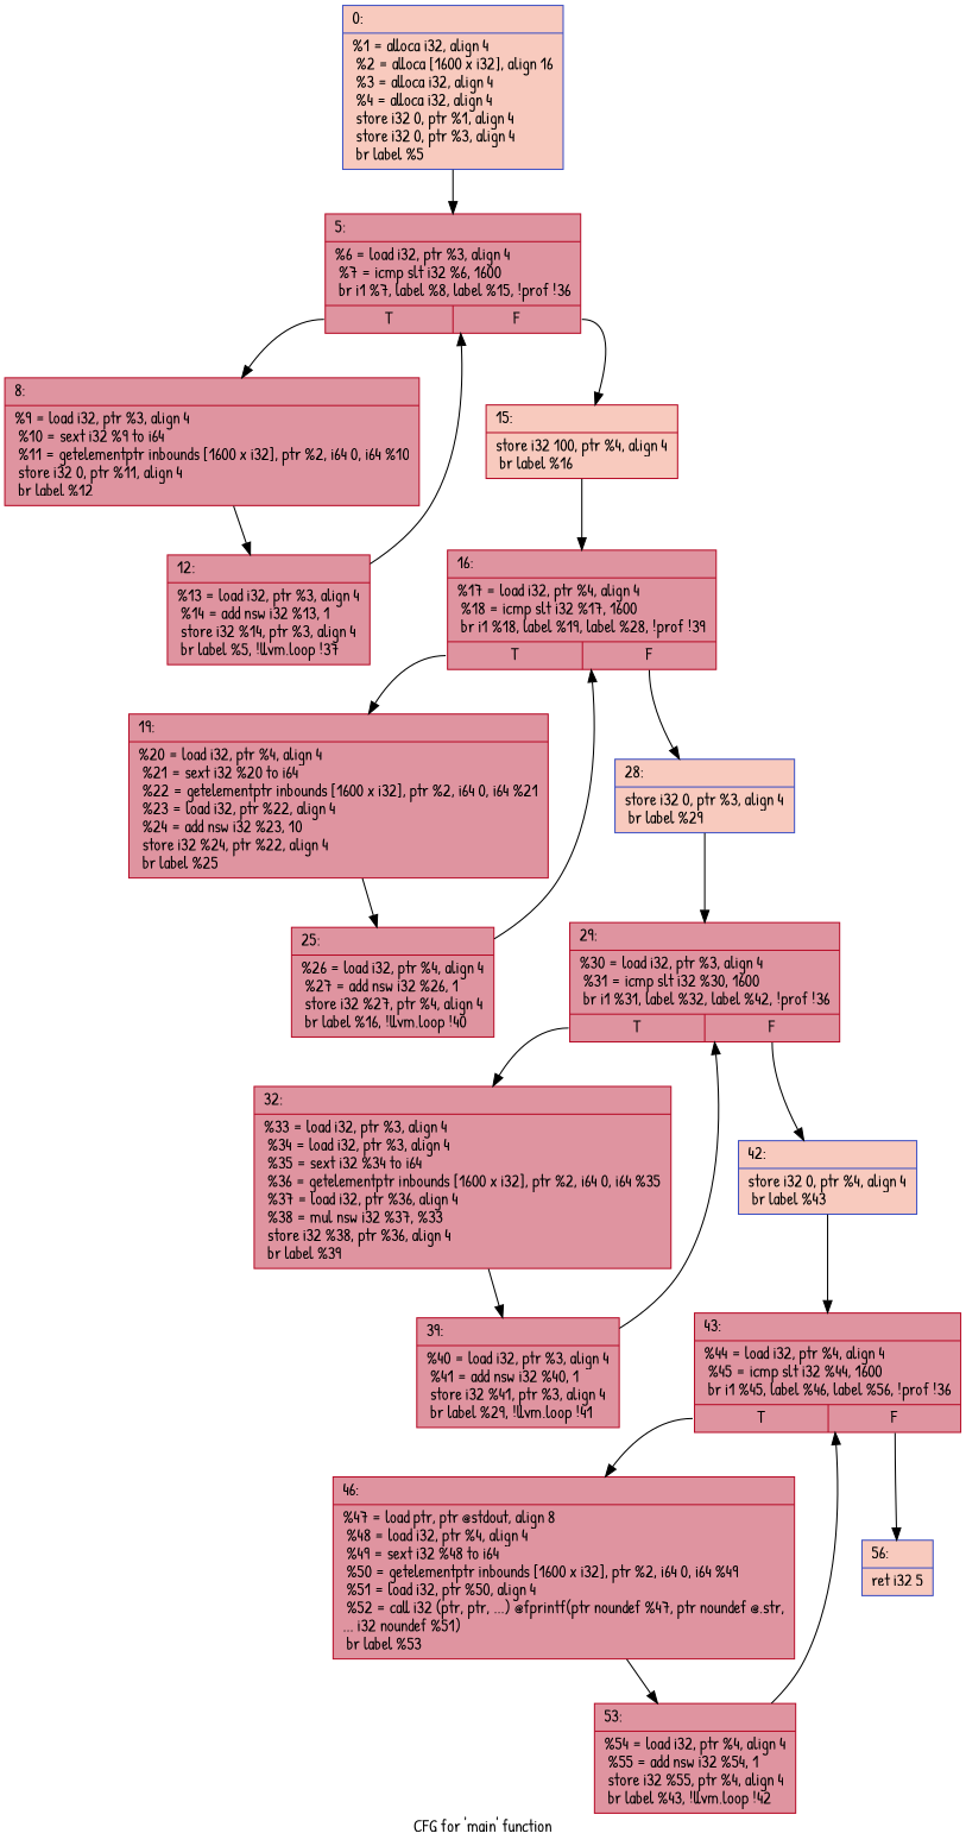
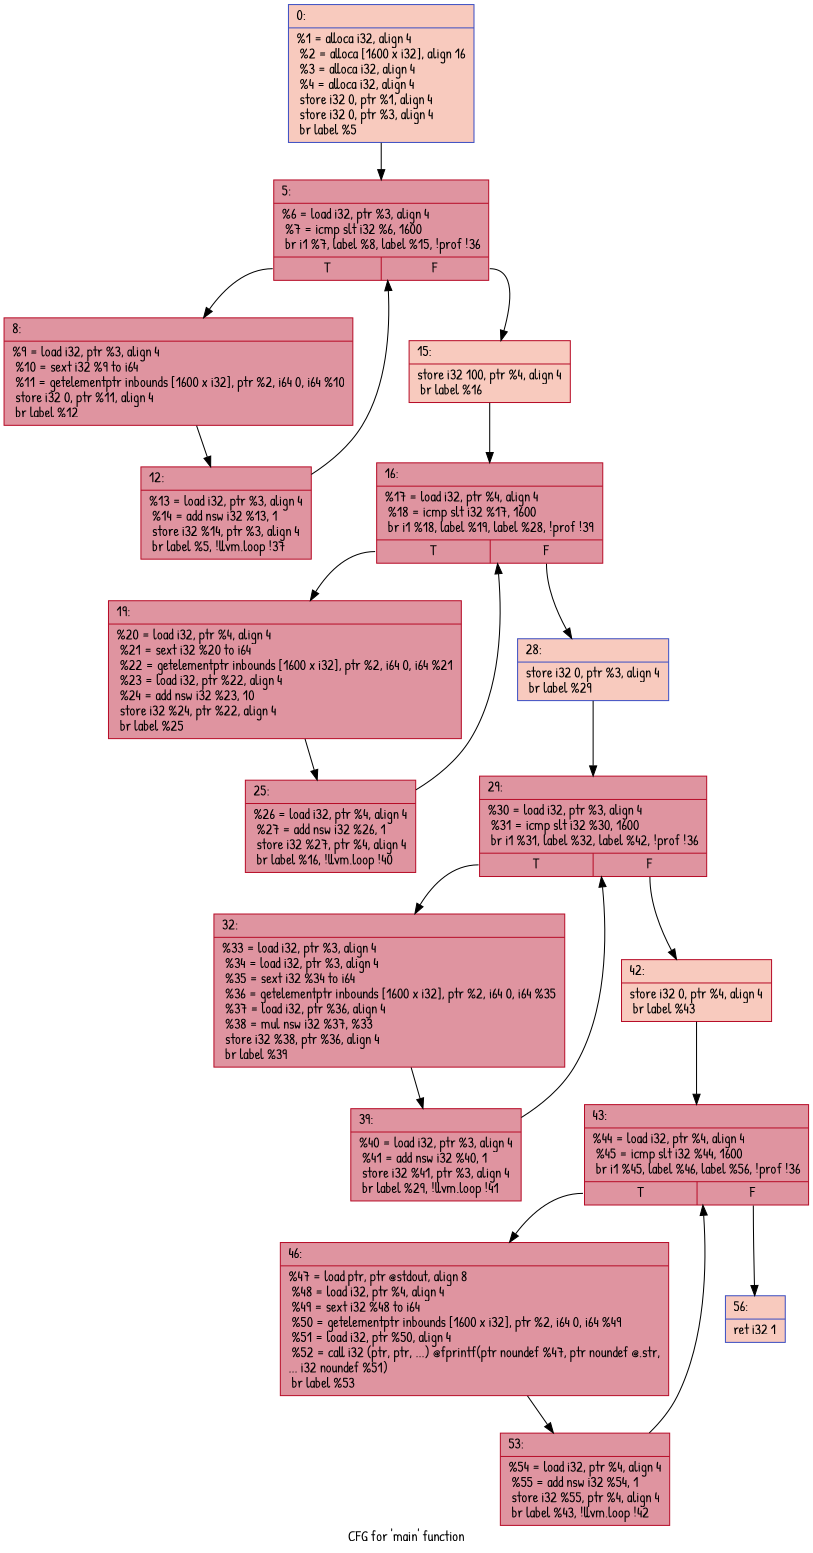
  digraph {
    fontname="Patrick Hand"
    label="CFG for 'main' function"
    node [color="#b70d28ff" fillcolor="#b70d2870" fontname="Patrick Hand" shape=record style=filled]
    edge [fontname="Patrick Hand"]
    n1 [color="#3d50c3ff" fillcolor="#ef886b70" label="{0:\l|  %1 = alloca i32, align 4\l  %2 = alloca [1600 x i32], align 16\l  %3 = alloca i32, align 4\l  %4 = alloca i32, align 4\l  store i32 0, ptr %1, align 4\l  store i32 0, ptr %3, align 4\l  br label %5\l}"]
    n2 [label="{5:\l|  %6 = load i32, ptr %3, align 4\l  %7 = icmp slt i32 %6, 1600\l  br i1 %7, label %8, label %15, !prof !36\l|{<s0>T|<s1>F}}"]
    n3 [label="{8:\l|  %9 = load i32, ptr %3, align 4\l  %10 = sext i32 %9 to i64\l  %11 = getelementptr inbounds [1600 x i32], ptr %2, i64 0, i64 %10\l  store i32 0, ptr %11, align 4\l  br label %12\l}"]
    n4 [fillcolor="#ef886b70" label="{15:\l|  store i32 100, ptr %4, align 4\l  br label %16\l}"]
    n5 [label="{12:\l|  %13 = load i32, ptr %3, align 4\l  %14 = add nsw i32 %13, 1\l  store i32 %14, ptr %3, align 4\l  br label %5, !llvm.loop !37\l}"]
    n6 [label="{16:\l|  %17 = load i32, ptr %4, align 4\l  %18 = icmp slt i32 %17, 1600\l  br i1 %18, label %19, label %28, !prof !39\l|{<s0>T|<s1>F}}"]
    n7 [label="{19:\l|  %20 = load i32, ptr %4, align 4\l  %21 = sext i32 %20 to i64\l  %22 = getelementptr inbounds [1600 x i32], ptr %2, i64 0, i64 %21\l  %23 = load i32, ptr %22, align 4\l  %24 = add nsw i32 %23, 10\l  store i32 %24, ptr %22, align 4\l  br label %25\l}"]
    n8 [color="#3d50c3ff" fillcolor="#ef886b70" label="{28:\l|  store i32 0, ptr %3, align 4\l  br label %29\l}"]
    n9 [label="{25:\l|  %26 = load i32, ptr %4, align 4\l  %27 = add nsw i32 %26, 1\l  store i32 %27, ptr %4, align 4\l  br label %16, !llvm.loop !40\l}"]
    n10 [label="{29:\l|  %30 = load i32, ptr %3, align 4\l  %31 = icmp slt i32 %30, 1600\l  br i1 %31, label %32, label %42, !prof !36\l|{<s0>T|<s1>F}}"]
    n11 [label="{32:\l|  %33 = load i32, ptr %3, align 4\l  %34 = load i32, ptr %3, align 4\l  %35 = sext i32 %34 to i64\l  %36 = getelementptr inbounds [1600 x i32], ptr %2, i64 0, i64 %35\l  %37 = load i32, ptr %36, align 4\l  %38 = mul nsw i32 %37, %33\l  store i32 %38, ptr %36, align 4\l  br label %39\l}"]
-   n12 [color="#3d50c3ff" fillcolor="#ef886b70" label="{42:\l|  store i32 0, ptr %4, align 4\l  br label %43\l}"]
+   n12 [fillcolor="#ef886b70" label="{42:\l|  store i32 0, ptr %4, align 4\l  br label %43\l}"]
    n13 [label="{39:\l|  %40 = load i32, ptr %3, align 4\l  %41 = add nsw i32 %40, 1\l  store i32 %41, ptr %3, align 4\l  br label %29, !llvm.loop !41\l}"]
    n14 [label="{43:\l|  %44 = load i32, ptr %4, align 4\l  %45 = icmp slt i32 %44, 1600\l  br i1 %45, label %46, label %56, !prof !36\l|{<s0>T|<s1>F}}"]
    n15 [label="{46:\l|  %47 = load ptr, ptr @stdout, align 8\l  %48 = load i32, ptr %4, align 4\l  %49 = sext i32 %48 to i64\l  %50 = getelementptr inbounds [1600 x i32], ptr %2, i64 0, i64 %49\l  %51 = load i32, ptr %50, align 4\l  %52 = call i32 (ptr, ptr, ...) @fprintf(ptr noundef %47, ptr noundef @.str,\l... i32 noundef %51)\l  br label %53\l}"]
-   n16 [color="#3d50c3ff" fillcolor="#ef886b70" label="{56:\l|  ret i32 5\l}"]
+   n16 [color="#3d50c3ff" fillcolor="#ef886b70" label="{56:\l|  ret i32 1\l}"]
    n17 [label="{53:\l|  %54 = load i32, ptr %4, align 4\l  %55 = add nsw i32 %54, 1\l  store i32 %55, ptr %4, align 4\l  br label %43, !llvm.loop !42\l}"]
    n1 -> n2
    n2 -> n3 [tailport=s0]
    n2 -> n4 [tailport=s1]
    n3 -> n5
    n4 -> n6
    n5 -> n2
    n6 -> n7 [tailport=s0]
    n6 -> n8 [tailport=s1]
    n7 -> n9
    n8 -> n10
    n9 -> n6
    n10 -> n11 [tailport=s0]
    n10 -> n12 [tailport=s1]
    n11 -> n13
    n12 -> n14
    n13 -> n10
    n14 -> n15 [tailport=s0]
    n14 -> n16 [tailport=s1]
    n15 -> n17
    n17 -> n14
  }
